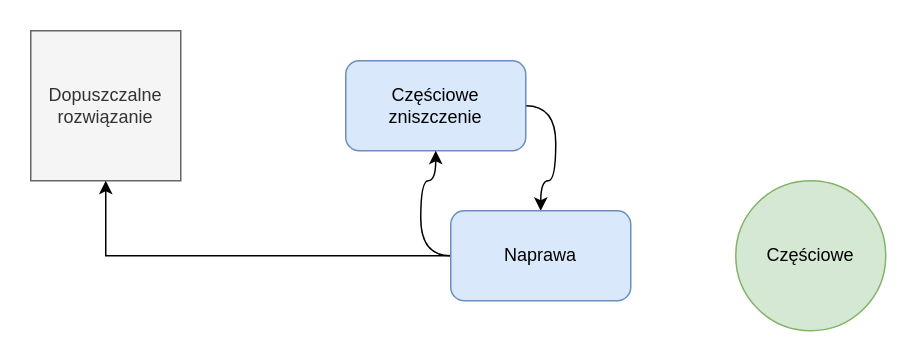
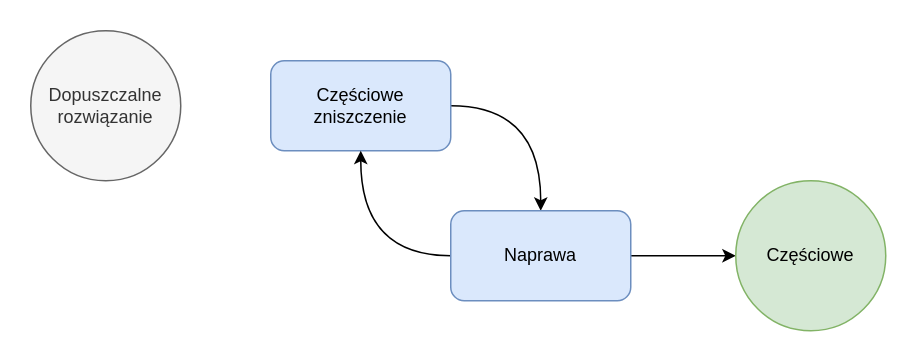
  <mxCell id="0" />
  <mxCell id="1" parent="0" />
- <mxCell id="2" value="Dopuszczalne&#10;rozwiązanie" style="whiteSpace=wrap;fillColor=#f5f5f5;strokeColor=#666666;fontColor=#333333;fontFamily=Helvetica;rounded=0;" vertex="1" parent="1"><mxGeometry x="20" y="20" width="100" height="100" as="geometry" /></mxCell>
+ <mxCell id="2" value="Dopuszczalne&#10;rozwiązanie" style="ellipse;whiteSpace=wrap;fillColor=#f5f5f5;strokeColor=#666666;fontColor=#333333;fontFamily=Helvetica;" vertex="1" parent="1"><mxGeometry x="20" y="20" width="100" height="100" as="geometry" /></mxCell>
  <mxCell id="3" value="" style="edgeStyle=orthogonalEdgeStyle;curved=1;rounded=0;orthogonalLoop=1;jettySize=auto;exitX=1;exitY=0.5;exitDx=0;exitDy=0;entryX=0.5;entryY=0;entryDx=0;entryDy=0;fontFamily=Helvetica;" edge="1" parent="1" source="4" target="7"><mxGeometry relative="1" as="geometry" /></mxCell>
- <mxCell id="4" value="Częściowe zniszczenie" style="whiteSpace=wrap;fillColor=#dae8fc;strokeColor=#6c8ebf;rounded=1;glass=0;shadow=0;fontFamily=Helvetica;" vertex="1" parent="1"><mxGeometry x="230" y="40" width="120" height="60" as="geometry" /></mxCell>
- <mxCell id="5" value="" style="edgeStyle=orthogonalEdgeStyle;rounded=0;orthogonalLoop=1;jettySize=auto;fontFamily=Helvetica;" edge="1" parent="1" source="7" target="2"><mxGeometry relative="1" as="geometry" /></mxCell>
+ <mxCell id="4" value="Częściowe zniszczenie" style="whiteSpace=wrap;fillColor=#dae8fc;strokeColor=#6c8ebf;rounded=1;glass=0;shadow=0;fontFamily=Helvetica;" vertex="1" parent="1"><mxGeometry x="180" y="40" width="120" height="60" as="geometry" /></mxCell>
+ <mxCell id="5" value="" style="edgeStyle=orthogonalEdgeStyle;rounded=0;orthogonalLoop=1;jettySize=auto;fontFamily=Helvetica;" edge="1" parent="1" source="7" target="8"><mxGeometry relative="1" as="geometry" /></mxCell>
  <mxCell id="6" value="" style="edgeStyle=orthogonalEdgeStyle;curved=1;rounded=0;orthogonalLoop=1;jettySize=auto;exitX=0;exitY=0.5;exitDx=0;exitDy=0;entryX=0.5;entryY=1;entryDx=0;entryDy=0;fontFamily=Helvetica;" edge="1" parent="1" source="7" target="4"><mxGeometry relative="1" as="geometry" /></mxCell>
  <mxCell id="7" value="Naprawa" style="whiteSpace=wrap;fillColor=#dae8fc;strokeColor=#6c8ebf;rounded=1;fontFamily=Helvetica;" vertex="1" parent="1"><mxGeometry x="300" y="140" width="120" height="60" as="geometry" /></mxCell>
  <mxCell id="8" value="Częściowe" style="ellipse;whiteSpace=wrap;aspect=fixed;fillColor=#d5e8d4;strokeColor=#82b366;fontFamily=Helvetica;" vertex="1" parent="1"><mxGeometry x="490" y="120" width="100" height="100" as="geometry" /></mxCell>
